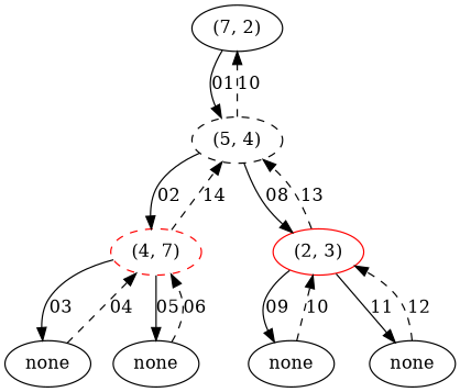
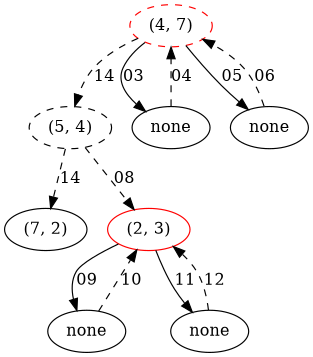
  digraph {
    n1 [label="(7, 2)"]
    n2 [color=black label="(5, 4)" style=dashed]
    n3 [color=red label="(4, 7)" style=dashed]
    n4 [color=red label="(2, 3)"]
    n5 [label=none]
    n6 [label=none]
    n7 [label=none]
    n8 [label=none]
-   n1 -> n2 [label=01]
-   n2 -> n1 [label=10 style=dashed]
-   n2 -> n3 [label=02]
-   n2 -> n4 [label=08]
+   n2 -> n1 [label=14 style=dashed]
+   n2 -> n4 [label=08 style=dashed]
    n3 -> n2 [label=14 style=dashed]
    n3 -> n5 [label=03]
    n3 -> n6 [label=05]
-   n4 -> n2 [label=13 style=dashed]
    n4 -> n7 [label=09]
    n4 -> n8 [label=11]
    n5 -> n3 [label=04 style=dashed]
    n6 -> n3 [label=06 style=dashed]
    n7 -> n4 [label=10 style=dashed]
    n8 -> n4 [label=12 style=dashed]
  }
